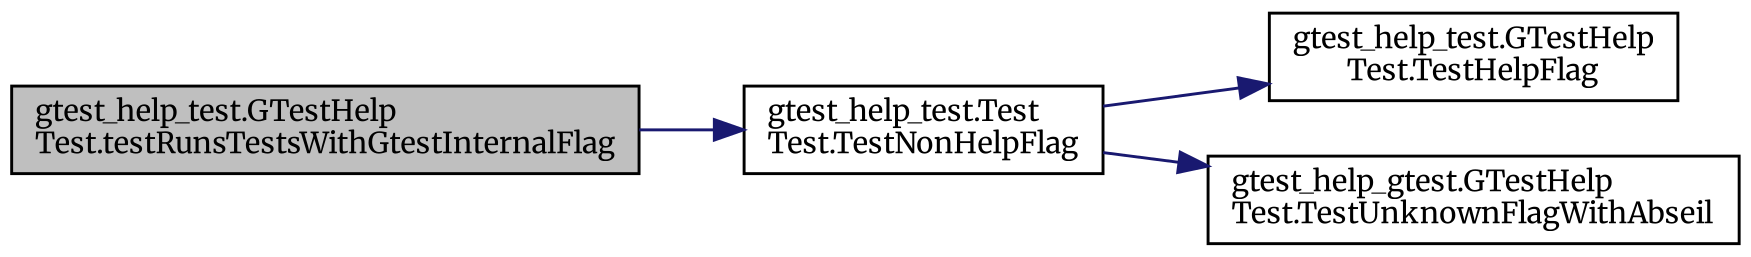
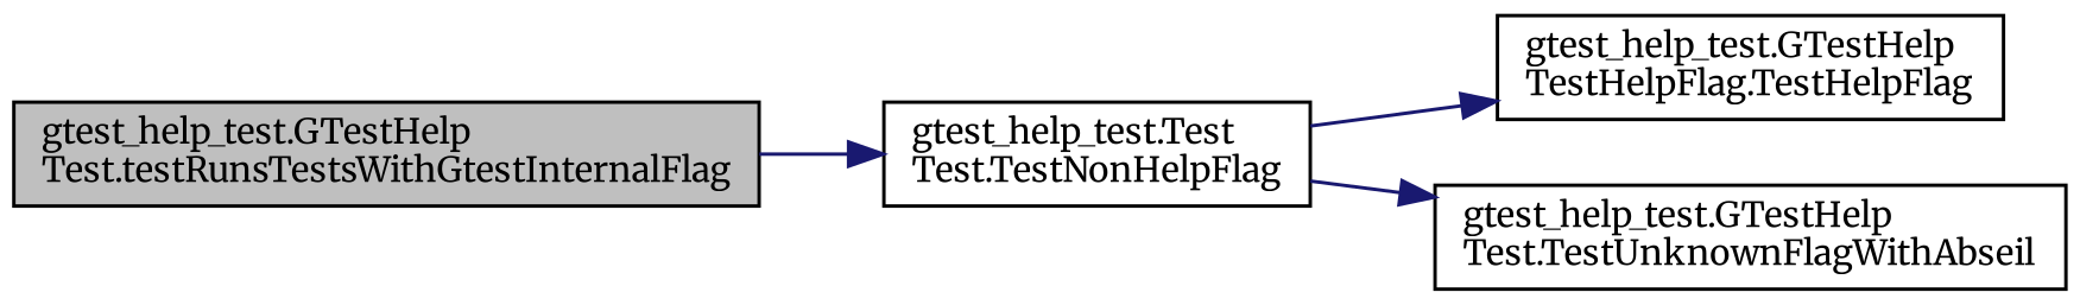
  digraph {
    fontname=Merriweather
    rankdir=LR
    node [color=black fillcolor=white fontname=Merriweather fontsize=10 shape=record style=filled]
    edge [color=midnightblue fontname=Merriweather fontsize=10 labelfontname=Helvetica labelfontsize=10 style=solid]
    n1 [fillcolor=grey75 fontcolor=black height=0.2 label="gtest_help_test.GTestHelp\lTest.testRunsTestsWithGtestInternalFlag" width=0.4]
    n2 [height=0.2 label="gtest_help_test.Test\lTest.TestNonHelpFlag" width=0.4]
-   n3 [height=0.2 label="gtest_help_test.GTestHelp\lTest.TestHelpFlag" width=0.4]
-   n4 [height=0.2 label="gtest_help_gtest.GTestHelp\lTest.TestUnknownFlagWithAbseil" width=0.4]
+   n3 [height=0.2 label="gtest_help_test.GTestHelp\lTestHelpFlag.TestHelpFlag" width=0.4]
+   n4 [height=0.2 label="gtest_help_test.GTestHelp\lTest.TestUnknownFlagWithAbseil" width=0.4]
    n1 -> n2
    n2 -> n3
    n2 -> n4
  }
